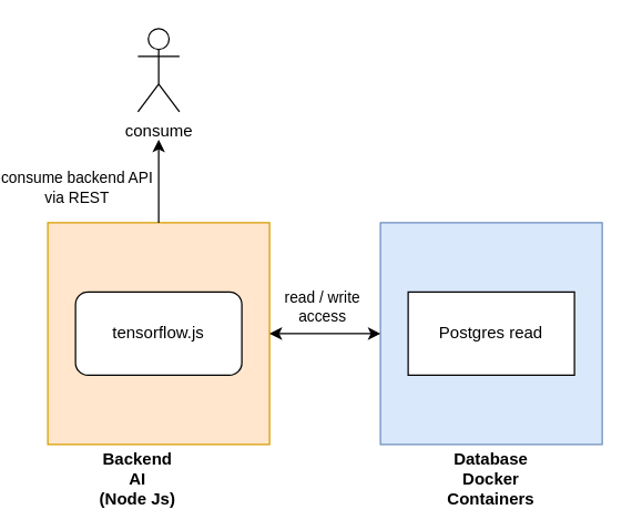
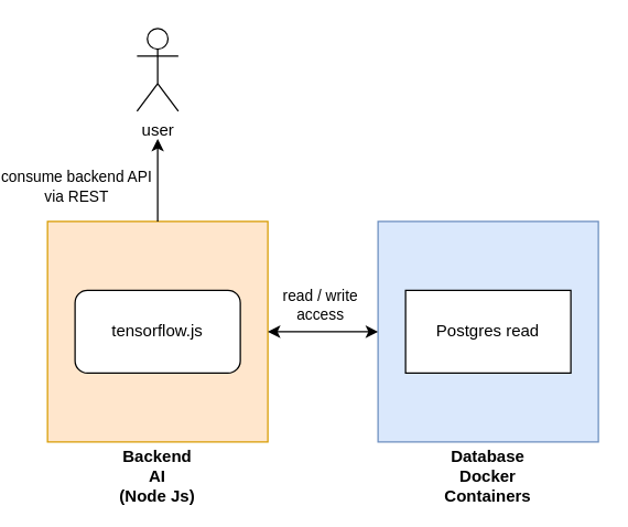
  <mxCell id="0" />
  <mxCell id="1" parent="0" />
  <mxCell id="2" value="" style="rounded=0;whiteSpace=wrap;html=1;fillColor=#ffe6cc;strokeColor=#d79b00;" vertex="1" parent="1"><mxGeometry x="20" y="160" width="160" height="160" as="geometry" /></mxCell>
  <mxCell id="3" value="" style="rounded=0;whiteSpace=wrap;html=1;fillColor=#dae8fc;strokeColor=#6c8ebf;" vertex="1" parent="1"><mxGeometry x="260" y="160" width="160" height="160" as="geometry" /></mxCell>
  <mxCell id="4" value="&lt;b&gt;Database&lt;br&gt;Docker Containers&lt;/b&gt;" style="text;html=1;strokeColor=none;fillColor=none;align=center;verticalAlign=middle;whiteSpace=wrap;rounded=0;" vertex="1" parent="1"><mxGeometry x="310" y="330" width="60" height="30" as="geometry" /></mxCell>
- <mxCell id="5" value="&lt;b&gt;Backend AI&lt;br&gt;(Node Js)&lt;/b&gt;" style="text;html=1;strokeColor=none;fillColor=none;align=center;verticalAlign=middle;whiteSpace=wrap;rounded=0;" vertex="1" parent="1"><mxGeometry x="55" y="330" width="60" height="30" as="geometry" /></mxCell>
+ <mxCell id="5" value="&lt;b&gt;Backend AI&lt;br&gt;(Node Js)&lt;/b&gt;" style="text;html=1;strokeColor=none;fillColor=none;align=center;verticalAlign=middle;whiteSpace=wrap;rounded=0;" vertex="1" parent="1"><mxGeometry x="70" y="330" width="60" height="30" as="geometry" /></mxCell>
  <mxCell id="6" value="Postgres read" style="rounded=0;whiteSpace=wrap;html=1;" vertex="1" parent="1"><mxGeometry x="280" y="210" width="120" height="60" as="geometry" /></mxCell>
  <mxCell id="7" value="tensorflow.js" style="whiteSpace=wrap;html=1;rounded=1;" vertex="1" parent="1"><mxGeometry x="40" y="210" width="120" height="60" as="geometry" /></mxCell>
  <mxCell id="8" value="" style="endArrow=classic;startArrow=classic;html=1;rounded=0;exitX=1;exitY=0.5;exitDx=0;exitDy=0;" edge="1" parent="1" source="2" target="3"><mxGeometry width="50" height="50" relative="1" as="geometry"><mxPoint x="170" y="270" as="sourcePoint" /><mxPoint x="220" y="220" as="targetPoint" /></mxGeometry></mxCell>
  <mxCell id="9" value="read / write&lt;br&gt;access" style="edgeLabel;html=1;align=center;verticalAlign=middle;resizable=0;points=[];" vertex="1" connectable="0" parent="8"><mxGeometry x="-0.075" y="-3" relative="1" as="geometry"><mxPoint y="-23" as="offset" /></mxGeometry></mxCell>
- <mxCell id="10" value="consume" style="shape=umlActor;verticalLabelPosition=bottom;verticalAlign=top;html=1;outlineConnect=0;" vertex="1" parent="1"><mxGeometry x="85" y="20" width="30" height="60" as="geometry" /></mxCell>
+ <mxCell id="10" value="user" style="shape=umlActor;verticalLabelPosition=bottom;verticalAlign=top;html=1;outlineConnect=0;" vertex="1" parent="1"><mxGeometry x="85" y="20" width="30" height="60" as="geometry" /></mxCell>
  <mxCell id="11" value="" style="endArrow=classic;html=1;rounded=0;" edge="1" parent="1"><mxGeometry width="50" height="50" relative="1" as="geometry"><mxPoint x="100" y="160" as="sourcePoint" /><mxPoint x="100" y="100" as="targetPoint" /></mxGeometry></mxCell>
  <mxCell id="12" value="consume backend API&lt;br&gt;via REST" style="edgeLabel;html=1;align=center;verticalAlign=middle;resizable=0;points=[];" vertex="1" connectable="0" parent="11"><mxGeometry x="-0.133" y="4" relative="1" as="geometry"><mxPoint x="-56" as="offset" /></mxGeometry></mxCell>
